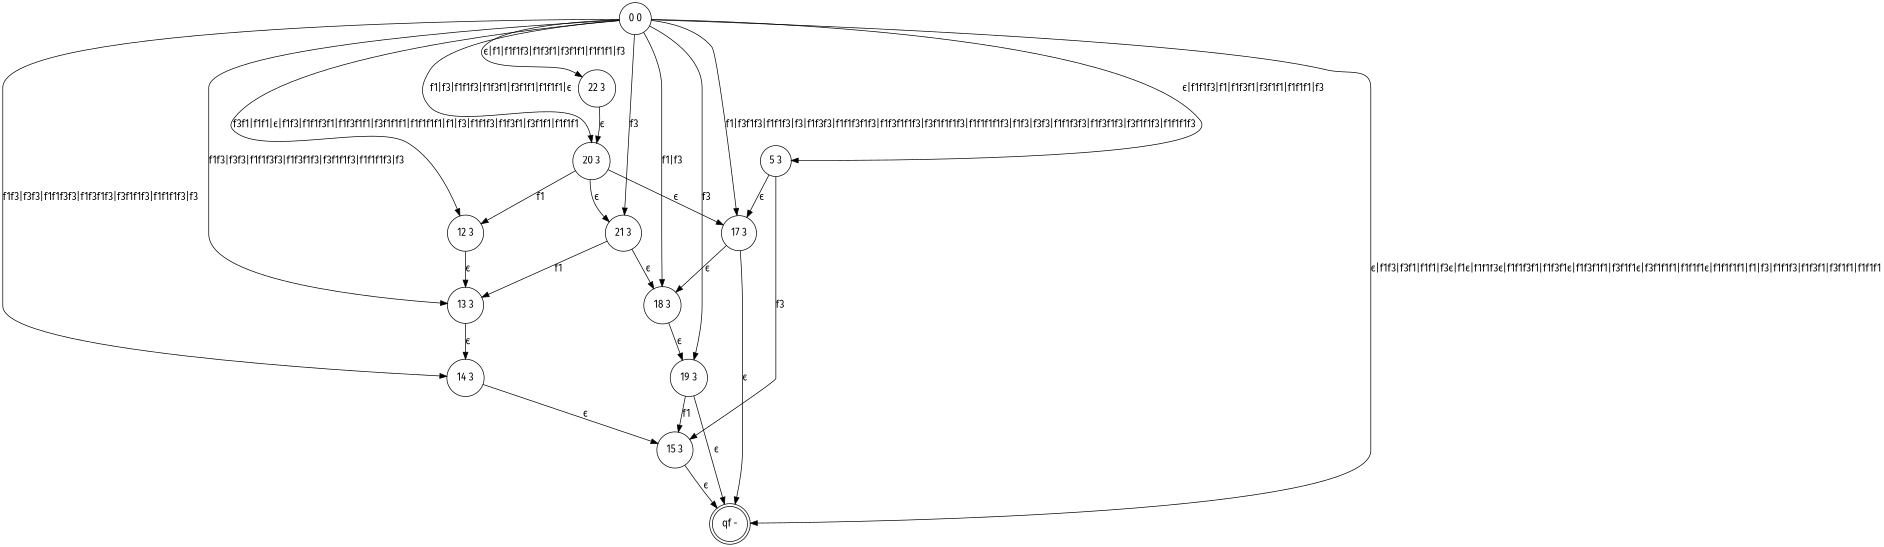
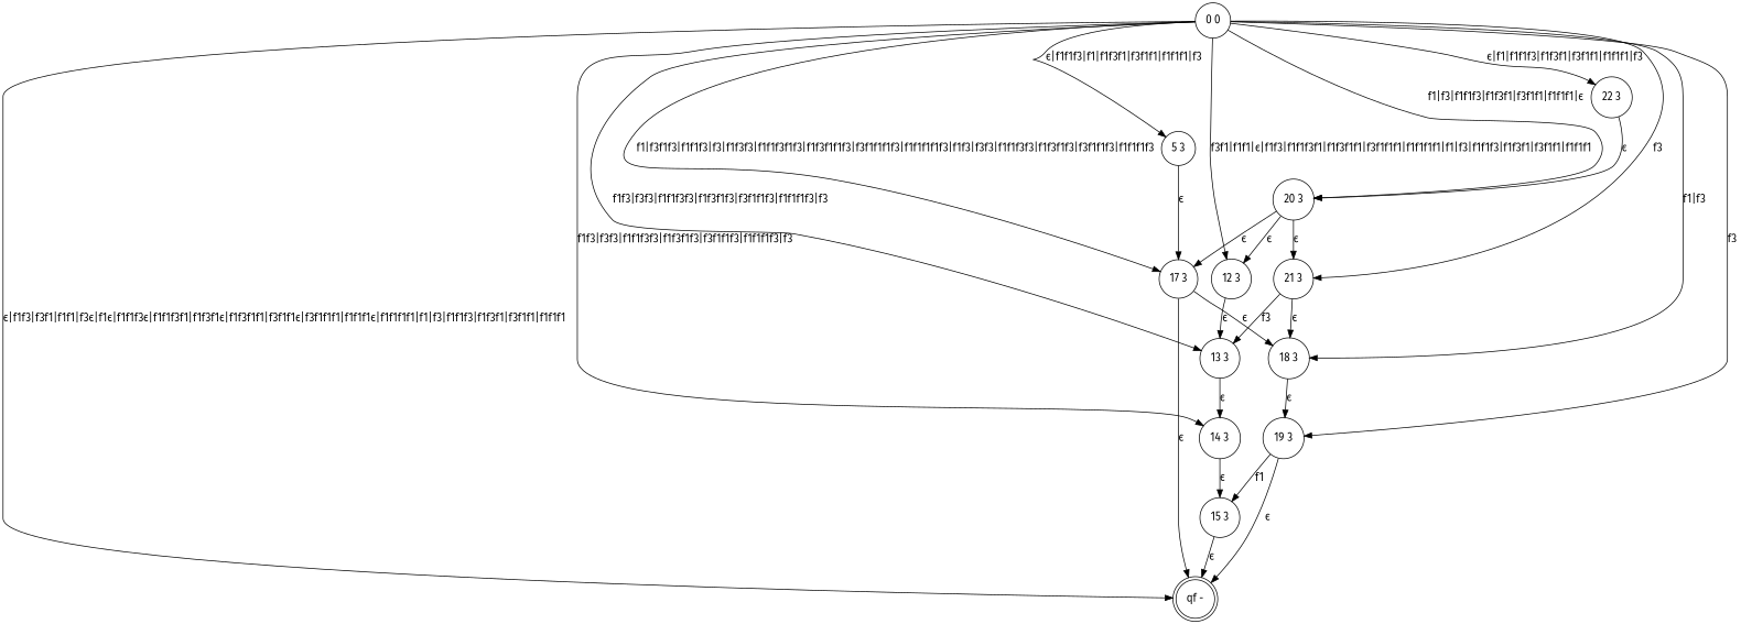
  digraph {
    fontname="Fira Sans"
    node [fontname="Fira Sans" shape=circle]
    edge [fontname="Fira Sans"]
    "12 3"
    "13 3"
    "14 3"
    "15 3"
    "qf -" [shape=doublecircle]
    "17 3"
    "18 3"
    "19 3"
    "5 3"
    "20 3"
    "21 3"
    "22 3"
    "0 0"
    "12 3" -> "13 3" [label="ϵ"]
    "13 3" -> "14 3" [label="ϵ"]
    "14 3" -> "15 3" [label="ϵ"]
    "15 3" -> "qf -" [label="ϵ"]
    "17 3" -> "qf -" [label="ϵ"]
    "17 3" -> "18 3" [label="ϵ"]
    "18 3" -> "19 3" [label="ϵ"]
    "19 3" -> "15 3" [label=f1]
    "19 3" -> "qf -" [label="ϵ"]
-   "5 3" -> "15 3" [label=f3]
    "5 3" -> "17 3" [label="ϵ"]
-   "20 3" -> "12 3" [label=f1]
+   "20 3" -> "12 3" [label="ϵ"]
    "20 3" -> "17 3" [label="ϵ"]
    "20 3" -> "21 3" [label="ϵ"]
-   "21 3" -> "13 3" [label=f1]
+   "21 3" -> "13 3" [label=f3]
    "21 3" -> "18 3" [label="ϵ"]
    "22 3" -> "20 3" [label="ϵ"]
    "0 0" -> "12 3" [label="f3f1|f1f1|ϵ|f1f3|f1f1f3f1|f1f3f1f1|f3f1f1f1|f1f1f1f1|f1|f3|f1f1f3|f1f3f1|f3f1f1|f1f1f1"]
    "0 0" -> "13 3" [label="f1f3|f3f3|f1f1f3f3|f1f3f1f3|f3f1f1f3|f1f1f1f3|f3"]
    "0 0" -> "14 3" [label="f1f3|f3f3|f1f1f3f3|f1f3f1f3|f3f1f1f3|f1f1f1f3|f3"]
    "0 0" -> "qf -" [label="ϵ|f1f3|f3f1|f1f1|f3ϵ|f1ϵ|f1f1f3ϵ|f1f1f3f1|f1f3f1ϵ|f1f3f1f1|f3f1f1ϵ|f3f1f1f1|f1f1f1ϵ|f1f1f1f1|f1|f3|f1f1f3|f1f3f1|f3f1f1|f1f1f1"]
    "0 0" -> "17 3" [label="f1|f3f1f3|f1f1f3|f3|f1f3f3|f1f1f3f1f3|f1f3f1f1f3|f3f1f1f1f3|f1f1f1f1f3|f1f3|f3f3|f1f1f3f3|f1f3f1f3|f3f1f1f3|f1f1f1f3"]
    "0 0" -> "18 3" [label="f1|f3"]
    "0 0" -> "19 3" [label=f3]
    "0 0" -> "5 3" [label="ϵ|f1f1f3|f1|f1f3f1|f3f1f1|f1f1f1|f3"]
    "0 0" -> "20 3" [label="f1|f3|f1f1f3|f1f3f1|f3f1f1|f1f1f1|ϵ"]
    "0 0" -> "21 3" [label=f3]
    "0 0" -> "22 3" [label="ϵ|f1|f1f1f3|f1f3f1|f3f1f1|f1f1f1|f3"]
  }
